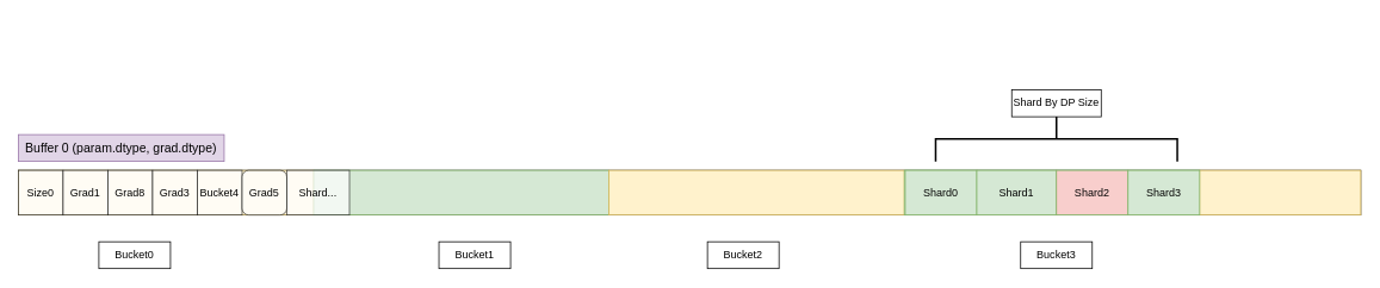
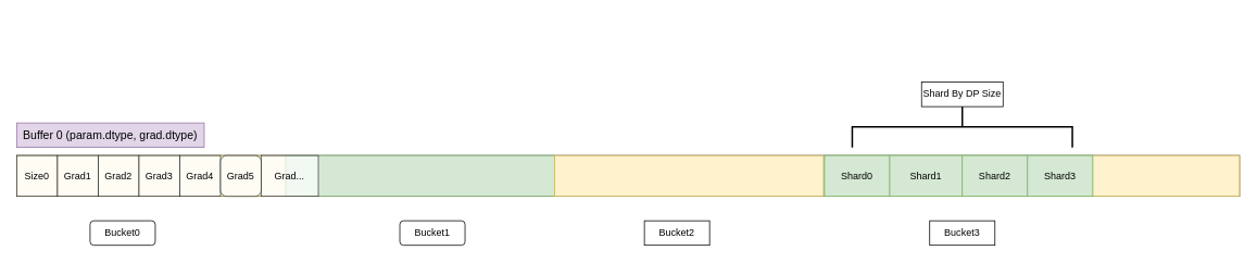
  <mxCell id="0" />
  <mxCell id="1" parent="0" />
  <mxCell id="2" value="" style="rounded=0;whiteSpace=wrap;html=1;" vertex="1" parent="1"><mxGeometry x="20" y="190" width="1500" height="50" as="geometry" /></mxCell>
  <mxCell id="3" value="&lt;font style=&quot;font-size: 14px;&quot;&gt;Buffer 0 (param.dtype, grad.dtype)&lt;/font&gt;" style="text;html=1;align=center;verticalAlign=middle;whiteSpace=wrap;rounded=0;fillColor=#e1d5e7;strokeColor=#9673a6;" vertex="1" parent="1"><mxGeometry x="20" y="150" width="230" height="30" as="geometry" /></mxCell>
  <mxCell id="4" value="" style="rounded=0;whiteSpace=wrap;html=1;fillColor=#fff2cc;strokeColor=#d6b656;shadow=0;opacity=70;" vertex="1" parent="1"><mxGeometry x="20" y="190" width="330" height="50" as="geometry" /></mxCell>
  <mxCell id="5" value="" style="rounded=0;whiteSpace=wrap;html=1;fillColor=#d5e8d4;strokeColor=#82b366;" vertex="1" parent="1"><mxGeometry x="350" y="190" width="330" height="50" as="geometry" /></mxCell>
  <mxCell id="6" value="" style="rounded=0;whiteSpace=wrap;html=1;fillColor=#fff2cc;strokeColor=#d6b656;" vertex="1" parent="1"><mxGeometry x="680" y="190" width="330" height="50" as="geometry" /></mxCell>
  <mxCell id="7" value="" style="rounded=0;whiteSpace=wrap;html=1;fillColor=#d5e8d4;strokeColor=#82b366;" vertex="1" parent="1"><mxGeometry x="1010" y="190" width="330" height="50" as="geometry" /></mxCell>
  <mxCell id="8" value="" style="rounded=0;whiteSpace=wrap;html=1;fillColor=#fff2cc;strokeColor=#d6b656;" vertex="1" parent="1"><mxGeometry x="1340" y="190" width="180" height="50" as="geometry" /></mxCell>
  <mxCell id="9" value="Size0" style="rounded=0;whiteSpace=wrap;html=1;shadow=0;opacity=70;" vertex="1" parent="1"><mxGeometry x="20" y="190" width="50" height="50" as="geometry" /></mxCell>
  <mxCell id="10" value="Grad1" style="rounded=0;whiteSpace=wrap;html=1;shadow=0;opacity=70;" vertex="1" parent="1"><mxGeometry x="70" y="190" width="50" height="50" as="geometry" /></mxCell>
- <mxCell id="11" value="Grad8" style="rounded=0;whiteSpace=wrap;html=1;shadow=0;opacity=70;" vertex="1" parent="1"><mxGeometry x="120" y="190" width="50" height="50" as="geometry" /></mxCell>
+ <mxCell id="11" value="Grad2" style="rounded=0;whiteSpace=wrap;html=1;shadow=0;opacity=70;" vertex="1" parent="1"><mxGeometry x="120" y="190" width="50" height="50" as="geometry" /></mxCell>
  <mxCell id="12" value="Grad3" style="rounded=0;whiteSpace=wrap;html=1;shadow=0;opacity=70;" vertex="1" parent="1"><mxGeometry x="170" y="190" width="50" height="50" as="geometry" /></mxCell>
- <mxCell id="13" value="Bucket4" style="rounded=0;whiteSpace=wrap;html=1;shadow=0;opacity=70;" vertex="1" parent="1"><mxGeometry x="220" y="190" width="50" height="50" as="geometry" /></mxCell>
+ <mxCell id="13" value="Grad4" style="rounded=0;whiteSpace=wrap;html=1;shadow=0;opacity=70;" vertex="1" parent="1"><mxGeometry x="220" y="190" width="50" height="50" as="geometry" /></mxCell>
  <mxCell id="14" value="Grad5" style="whiteSpace=wrap;html=1;shadow=0;opacity=70;rounded=1;" vertex="1" parent="1"><mxGeometry x="270" y="190" width="50" height="50" as="geometry" /></mxCell>
- <mxCell id="15" value="Shard..." style="rounded=0;whiteSpace=wrap;html=1;shadow=0;opacity=70;" vertex="1" parent="1"><mxGeometry x="320" y="190" width="70" height="50" as="geometry" /></mxCell>
+ <mxCell id="15" value="Grad..." style="rounded=0;whiteSpace=wrap;html=1;shadow=0;opacity=70;" vertex="1" parent="1"><mxGeometry x="320" y="190" width="70" height="50" as="geometry" /></mxCell>
  <mxCell id="16" value="Shard0" style="rounded=0;whiteSpace=wrap;html=1;fillColor=#d5e8d4;strokeColor=#82b366;" vertex="1" parent="1"><mxGeometry x="1011" y="190" width="80" height="50" as="geometry" /></mxCell>
  <mxCell id="17" value="Shard1" style="rounded=0;whiteSpace=wrap;html=1;fillColor=#d5e8d4;strokeColor=#82b366;" vertex="1" parent="1"><mxGeometry x="1091" y="190" width="89" height="50" as="geometry" /></mxCell>
- <mxCell id="18" value="Shard2" style="rounded=0;whiteSpace=wrap;html=1;fillColor=#f8cecc;strokeColor=#82b366;" vertex="1" parent="1"><mxGeometry x="1180" y="190" width="80" height="50" as="geometry" /></mxCell>
+ <mxCell id="18" value="Shard2" style="rounded=0;whiteSpace=wrap;html=1;fillColor=#d5e8d4;strokeColor=#82b366;" vertex="1" parent="1"><mxGeometry x="1180" y="190" width="80" height="50" as="geometry" /></mxCell>
  <mxCell id="19" value="Shard3" style="rounded=0;whiteSpace=wrap;html=1;fillColor=#d5e8d4;strokeColor=#82b366;" vertex="1" parent="1"><mxGeometry x="1260" y="190" width="80" height="50" as="geometry" /></mxCell>
- <mxCell id="20" value="Bucket0" style="rounded=0;whiteSpace=wrap;html=1;" vertex="1" parent="1"><mxGeometry x="110" y="270" width="80" height="30" as="geometry" /></mxCell>
+ <mxCell id="20" value="Bucket0" style="whiteSpace=wrap;html=1;rounded=1;" vertex="1" parent="1"><mxGeometry x="110" y="270" width="80" height="30" as="geometry" /></mxCell>
  <mxCell id="21" value="Bucket2" style="rounded=0;whiteSpace=wrap;html=1;" vertex="1" parent="1"><mxGeometry x="790" y="270" width="80" height="30" as="geometry" /></mxCell>
  <mxCell id="22" value="Bucket3" style="rounded=0;whiteSpace=wrap;html=1;" vertex="1" parent="1"><mxGeometry x="1140" y="270" width="80" height="30" as="geometry" /></mxCell>
- <mxCell id="23" value="Bucket1" style="rounded=0;whiteSpace=wrap;html=1;" vertex="1" parent="1"><mxGeometry x="490" y="270" width="80" height="30" as="geometry" /></mxCell>
+ <mxCell id="23" value="Bucket1" style="whiteSpace=wrap;html=1;rounded=1;" vertex="1" parent="1"><mxGeometry x="490" y="270" width="80" height="30" as="geometry" /></mxCell>
  <mxCell id="24" value="" style="strokeWidth=2;html=1;shape=mxgraph.flowchart.annotation_2;align=left;labelPosition=right;pointerEvents=1;rotation=90;" vertex="1" parent="1"><mxGeometry x="1155" y="20" width="50" height="270" as="geometry" /></mxCell>
  <mxCell id="25" value="Shard By DP Size" style="rounded=0;whiteSpace=wrap;html=1;" vertex="1" parent="1"><mxGeometry x="1130" y="100" width="100" height="30" as="geometry" /></mxCell>
